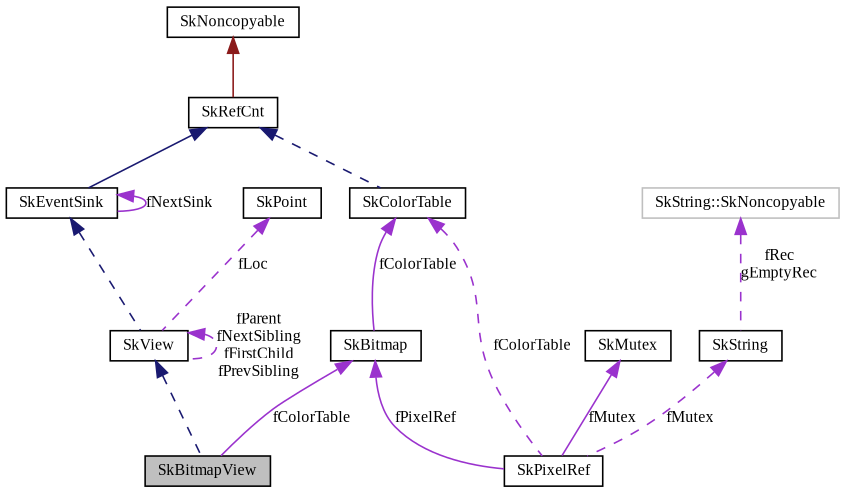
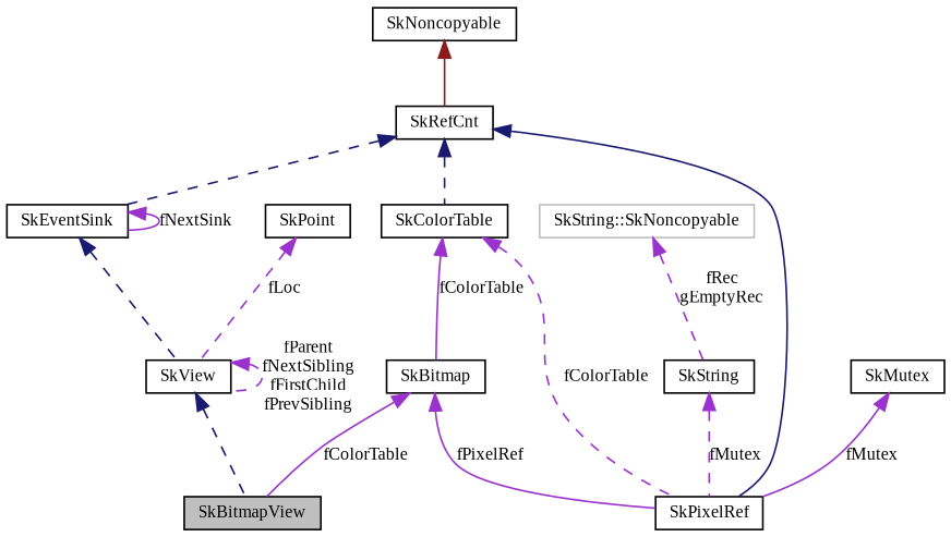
  digraph {
    fontname="Liberation Serif"
    node [color=black fillcolor=white fontname="Liberation Serif" fontsize=10 shape=record style=filled]
    edge [color=darkorchid3 dir=back fontname="Liberation Serif" fontsize=10 labelfontname=FreeSans labelfontsize=10 style=dashed]
    n1 [fillcolor=grey75 fontcolor=black height=0.2 label=SkBitmapView width=0.4]
    n2 [height=0.2 label=SkView width=0.4]
    n3 [height=0.2 label=SkEventSink width=0.4]
    n4 [height=0.2 label=SkRefCnt width=0.4]
    n5 [height=0.2 label=SkColorTable width=0.4]
    n6 [height=0.2 label=SkPixelRef width=0.4]
    n7 [height=0.2 label=SkBitmap width=0.4]
    n8 [height=0.2 label=SkNoncopyable width=0.4]
    n9 [height=0.2 label=SkPoint width=0.4]
    n10 [height=0.2 label=SkMutex width=0.4]
    n11 [height=0.2 label=SkString width=0.4]
    n12 [color=grey75 height=0.2 label="SkString::SkNoncopyable" width=0.4]
    n2 -> n1 [color=midnightblue]
    n2 -> n2 [label="fParent\nfNextSibling\nfFirstChild\nfPrevSibling"]
    n3 -> n2 [color=midnightblue]
    n3 -> n3 [label=fNextSink style=solid]
-   n4 -> n3 [color=midnightblue style=solid]
+   n4 -> n3 [color=midnightblue]
    n4 -> n5 [color=midnightblue]
+   n4 -> n6 [color=midnightblue style=solid]
    n5 -> n6 [label=fColorTable]
    n5 -> n7 [label=fColorTable style=solid]
    n7 -> n1 [label=fColorTable style=solid]
    n7 -> n6 [label=fPixelRef style=solid]
    n8 -> n4 [color=firebrick4 style=solid]
    n9 -> n2 [label=fLoc]
    n10 -> n6 [label=fMutex style=solid]
    n11 -> n6 [label=fMutex]
    n12 -> n11 [label="fRec\ngEmptyRec"]
  }
